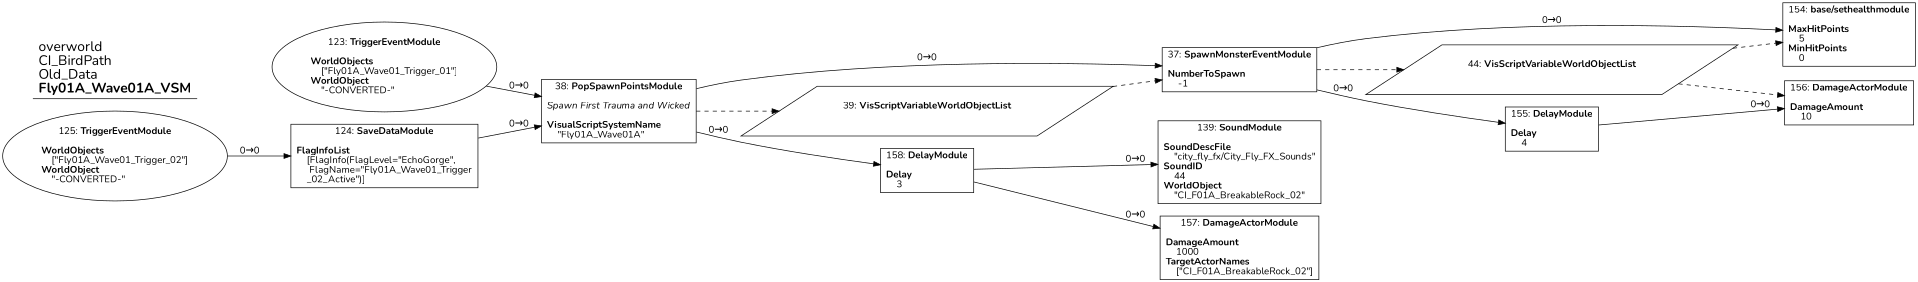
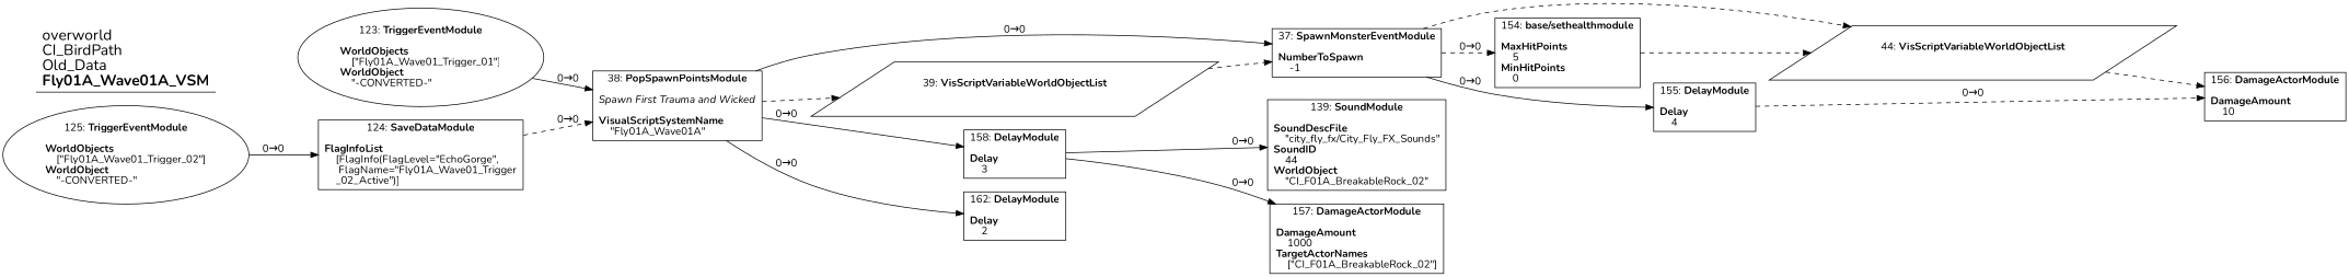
  digraph {
    fontname=Nunito
    rankdir=LR
    splines=spline
    node [fontname=Nunito shape=box]
    edge [fontname=Nunito]
    n1 [label=<37: <b>SpawnMonsterEventModule</b><br/><br/><b>NumberToSpawn</b><br align="left"/>    -1<br align="left"/>>]
    n2 [label=<154: <b>base/sethealthmodule</b><br/><br/><b>MaxHitPoints</b><br align="left"/>    5<br align="left"/><b>MinHitPoints</b><br align="left"/>    0<br align="left"/>>]
    n3 [label=<155: <b>DelayModule</b><br/><br/><b>Delay</b><br align="left"/>    4<br align="left"/>>]
    n4 [label=<44: <b>VisScriptVariableWorldObjectList</b><br/><br/>> shape=parallelogram]
    n5 [label=<156: <b>DamageActorModule</b><br/><br/><b>DamageAmount</b><br align="left"/>    10<br align="left"/>>]
    n6 [label=<39: <b>VisScriptVariableWorldObjectList</b><br/><br/>> shape=parallelogram]
    n7 [label=<38: <b>PopSpawnPointsModule</b><br/><br/><i>Spawn First Trauma and Wicked<br align="left"/></i><br align="left"/><b>VisualScriptSystemName</b><br align="left"/>    &quot;Fly01A_Wave01A&quot;<br align="left"/>>]
    n8 [label=<158: <b>DelayModule</b><br/><br/><b>Delay</b><br align="left"/>    3<br align="left"/>>]
+   n9 [label=<162: <b>DelayModule</b><br/><br/><b>Delay</b><br align="left"/>    2<br align="left"/>>]
    n10 [label=<139: <b>SoundModule</b><br/><br/><b>SoundDescFile</b><br align="left"/>    &quot;city_fly_fx/City_Fly_FX_Sounds&quot;<br align="left"/><b>SoundID</b><br align="left"/>    44<br align="left"/><b>WorldObject</b><br align="left"/>    &quot;CI_F01A_BreakableRock_02&quot;<br align="left"/>>]
    n11 [label=<157: <b>DamageActorModule</b><br/><br/><b>DamageAmount</b><br align="left"/>    1000<br align="left"/><b>TargetActorNames</b><br align="left"/>    [&quot;CI_F01A_BreakableRock_02&quot;]<br align="left"/>>]
    n12 [label=<123: <b>TriggerEventModule</b><br/><br/><b>WorldObjects</b><br align="left"/>    [&quot;Fly01A_Wave01_Trigger_01&quot;]<br align="left"/><b>WorldObject</b><br align="left"/>    &quot;-CONVERTED-&quot;<br align="left"/>> shape=oval]
    n13 [label=<124: <b>SaveDataModule</b><br/><br/><b>FlagInfoList</b><br align="left"/>    [FlagInfo(FlagLevel=&quot;EchoGorge&quot;,<br align="left"/>     FlagName=&quot;Fly01A_Wave01_Trigger<br align="left"/>    _02_Active&quot;)]<br align="left"/>>]
    n14 [label=<125: <b>TriggerEventModule</b><br/><br/><b>WorldObjects</b><br align="left"/>    [&quot;Fly01A_Wave01_Trigger_02&quot;]<br align="left"/><b>WorldObject</b><br align="left"/>    &quot;-CONVERTED-&quot;<br align="left"/>> shape=oval]
    n15 [label=<<font point-size="20">overworld<br align="left"/>CI_BirdPath<br align="left"/>Old_Data<br align="left"/><b>Fly01A_Wave01A_VSM</b><br align="left"/></font>> shape=underline]
-   n1 -> n2 [label="0→0"]
+   n1 -> n2 [label="0→0" style=dashed]
    n1 -> n3 [label="0→0"]
    n1 -> n4 [style=dashed]
-   n3 -> n5 [label="0→0"]
-   n4 -> n2 [style=dashed]
+   n3 -> n5 [label="0→0" style=dashed]
+   n2 -> n4 [style=dashed]
    n4 -> n5 [style=dashed]
    n6 -> n1 [style=dashed]
    n7 -> n1 [label="0→0"]
    n7 -> n6 [style=dashed]
    n7 -> n8 [label="0→0"]
+   n7 -> n9 [label="0→0"]
    n8 -> n10 [label="0→0"]
    n8 -> n11 [label="0→0"]
    n12 -> n7 [label="0→0"]
-   n13 -> n7 [label="0→0"]
+   n13 -> n7 [label="0→0" style=dashed]
    n14 -> n13 [label="0→0"]
  }
